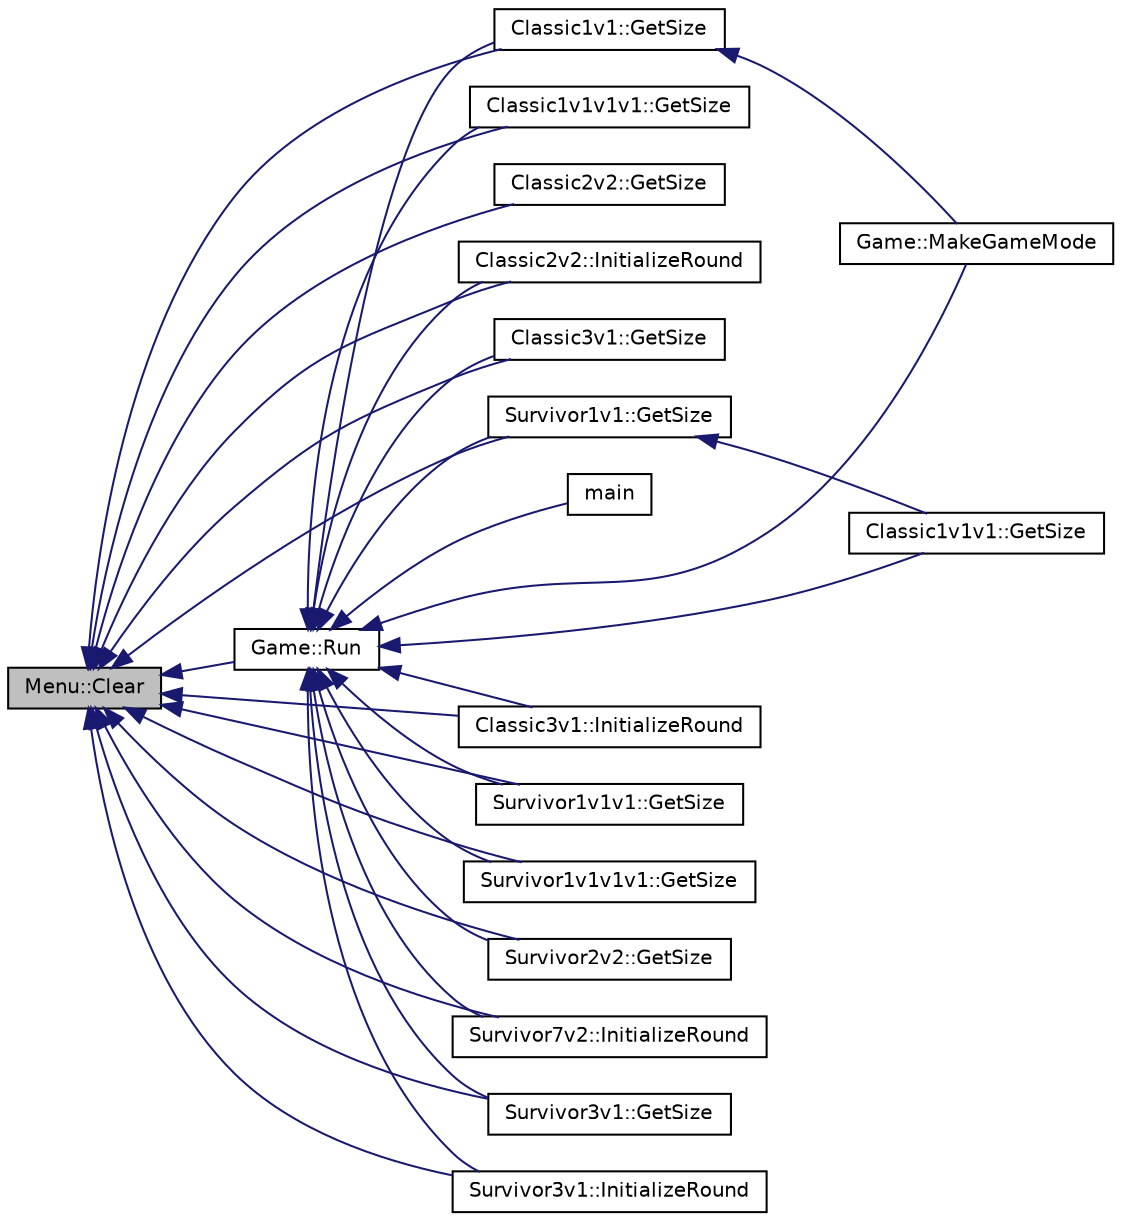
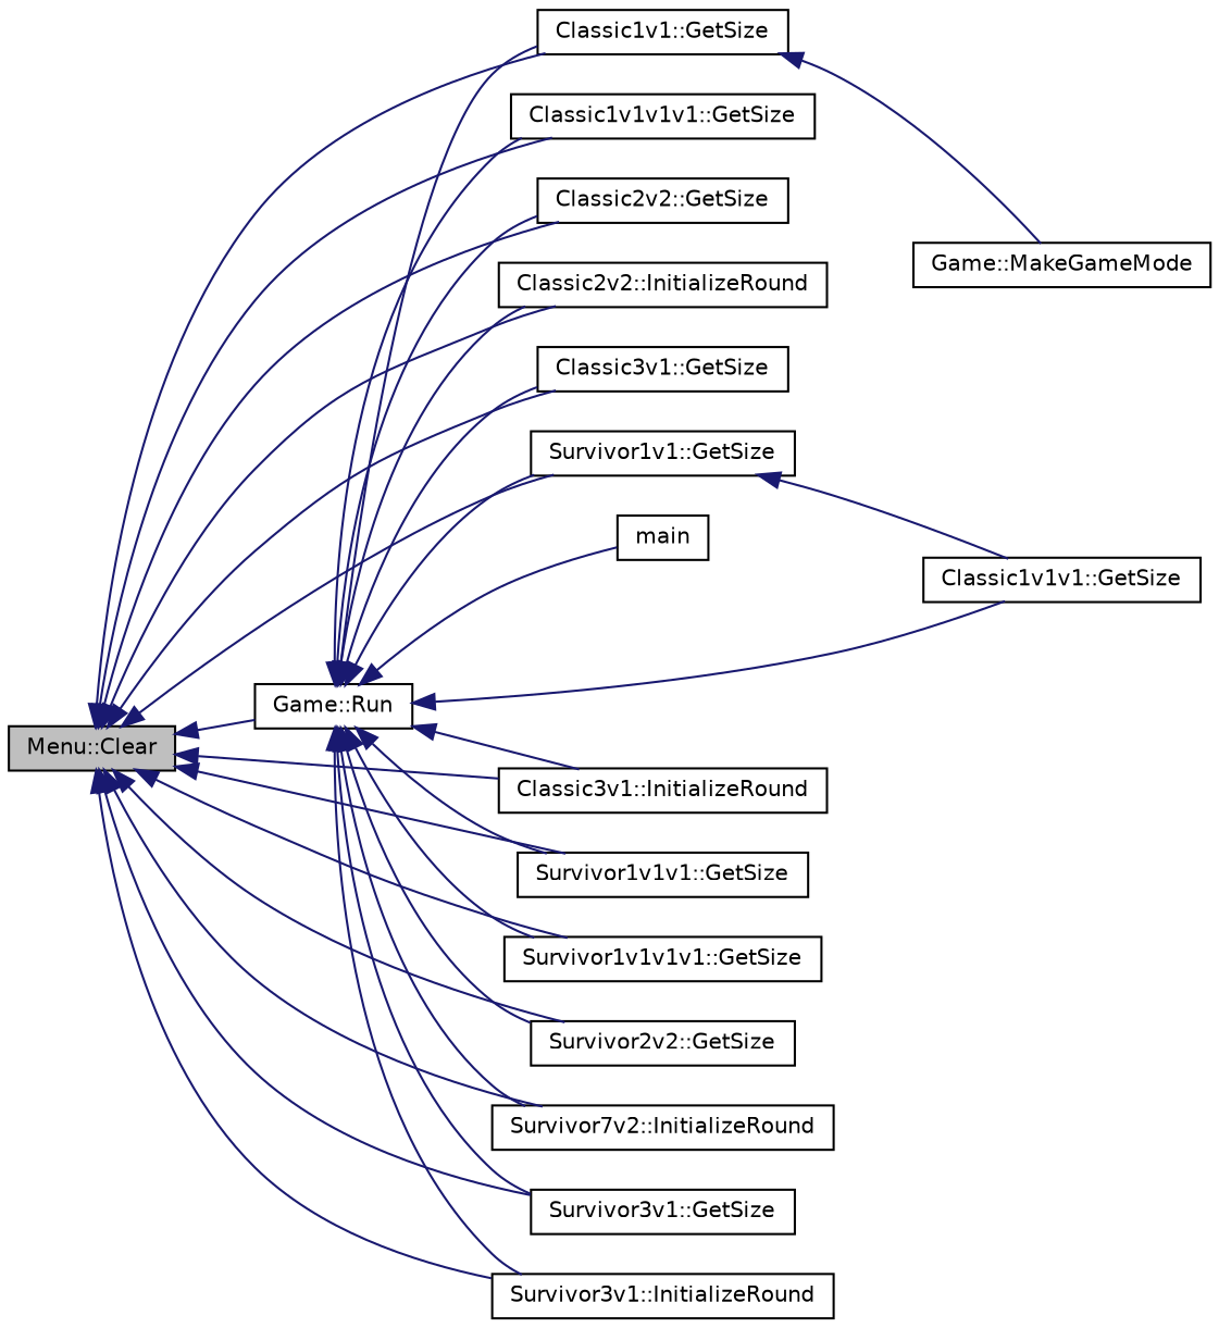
  digraph {
    rankdir=LR
    node [color=black fillcolor=white fontname=Helvetica fontsize=10 shape=record style=filled]
    edge [color=midnightblue dir=back fontname=Helvetica fontsize=10 labelfontname=Helvetica labelfontsize=10 style=solid]
    n1 [fillcolor=grey75 fontcolor=black height=0.2 label="Menu::Clear" width=0.4]
    n2 [height=0.2 label="Game::Run" width=0.4]
    n3 [height=0.2 label="Classic1v1::GetSize" width=0.4]
    n4 [height=0.2 label="Classic1v1v1v1::GetSize" width=0.4]
    n5 [height=0.2 label="Classic2v2::GetSize" width=0.4]
    n6 [height=0.2 label="Classic2v2::InitializeRound" width=0.4]
    n7 [height=0.2 label="Classic3v1::GetSize" width=0.4]
    n8 [height=0.2 label="Classic3v1::InitializeRound" width=0.4]
    n9 [height=0.2 label="Survivor1v1::GetSize" width=0.4]
    n10 [height=0.2 label="Survivor1v1v1::GetSize" width=0.4]
    n11 [height=0.2 label="Survivor1v1v1v1::GetSize" width=0.4]
    n12 [height=0.2 label="Survivor2v2::GetSize" width=0.4]
    n13 [height=0.2 label="Survivor7v2::InitializeRound" width=0.4]
    n14 [height=0.2 label="Survivor3v1::GetSize" width=0.4]
    n15 [height=0.2 label="Survivor3v1::InitializeRound" width=0.4]
    n16 [height=0.2 label="Classic1v1v1::GetSize" width=0.4]
    n17 [height=0.2 label=main width=0.4]
    n18 [height=0.2 label="Game::MakeGameMode" width=0.4]
    n1 -> n2
    n1 -> n3
    n1 -> n4
    n1 -> n5
    n1 -> n6
    n1 -> n7
    n1 -> n8
    n1 -> n9
    n1 -> n10
    n1 -> n11
    n1 -> n12
    n1 -> n13
    n1 -> n14
    n1 -> n15
    n2 -> n3
    n2 -> n4
-   n2 -> n18
+   n2 -> n5
    n2 -> n6
    n2 -> n7
    n2 -> n8
    n2 -> n9
    n2 -> n10
    n2 -> n11
    n2 -> n12
    n2 -> n13
    n2 -> n14
    n2 -> n15
    n2 -> n16
    n2 -> n17
    n3 -> n18
    n9 -> n16
  }
